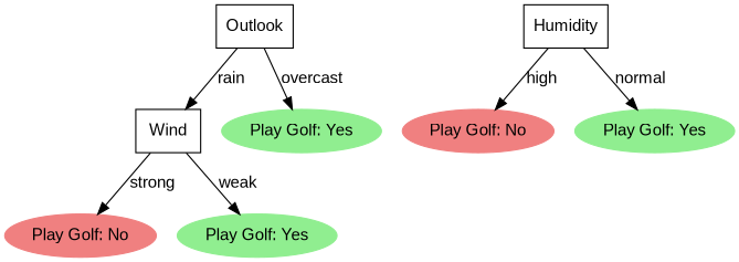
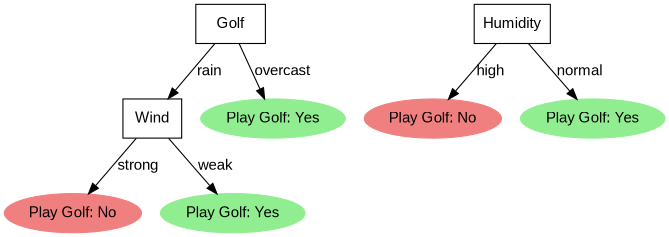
  digraph {
    fontname="Liberation Sans"
    node [fontname="Liberation Sans" shape=ellipse style=filled]
    edge [fontname="Liberation Sans"]
-   n1 [label=Outlook shape=box style=""]
+   n1 [label=Golf shape=box style=""]
    n2 [label=Wind shape=box style=""]
    n3 [color=lightgreen label="Play Golf: Yes"]
    n4 [label=Humidity shape=box style=""]
    n5 [color=lightcoral label="Play Golf: No"]
    n6 [color=lightgreen label="Play Golf: Yes"]
    n7 [color=lightcoral label="Play Golf: No"]
    n8 [color=lightgreen label="Play Golf: Yes"]
    n1 -> n2 [label=rain]
    n1 -> n3 [label=overcast]
    n2 -> n7 [label=strong]
    n2 -> n8 [label=weak]
    n4 -> n5 [label=high]
    n4 -> n6 [label=normal]
  }
